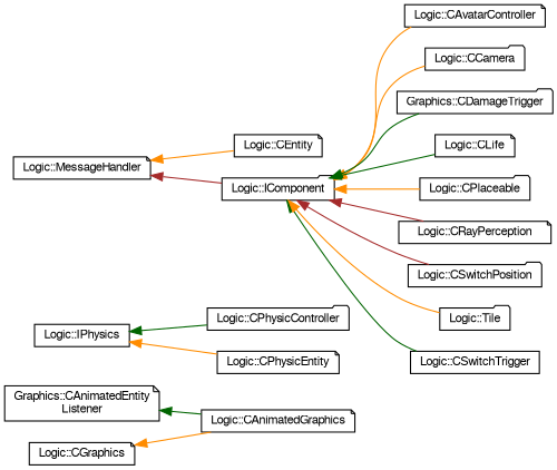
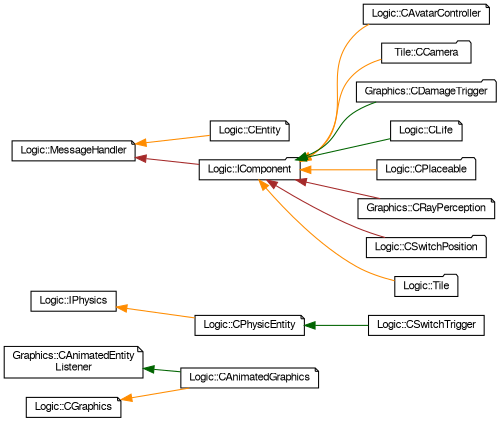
  digraph {
    rankdir=LR
    node [color=black fillcolor=white fontname=FreeSans fontsize=10 shape=note style=filled]
    edge [color=darkorange dir=back fontname=FreeSans fontsize=10 labelfontname=FreeSans labelfontsize=10 style=solid]
    n1 [height=0.2 label="Graphics::CAnimatedEntity\lListener" width=0.4]
    n2 [height=0.2 label="Logic::CAnimatedGraphics" width=0.4]
    n3 [height=0.2 label="Logic::MessageHandler" width=0.4]
    n4 [height=0.2 label="Logic::CEntity" width=0.4]
    n5 [height=0.2 label="Logic::IComponent" shape=folder width=0.4]
    n6 [height=0.2 label="Logic::CAvatarController" width=0.4]
-   n7 [height=0.2 label="Logic::CCamera" shape=folder width=0.4]
+   n7 [height=0.2 label="Tile::CCamera" shape=folder width=0.4]
    n8 [height=0.2 label="Graphics::CDamageTrigger" shape=folder width=0.4]
    n9 [height=0.2 label="Logic::CLife" width=0.4]
    n10 [height=0.2 label="Logic::CPlaceable" shape=folder width=0.4]
-   n11 [height=0.2 label="Logic::CRayPerception" width=0.4]
+   n11 [height=0.2 label="Graphics::CRayPerception" width=0.4]
    n12 [height=0.2 label="Logic::CSwitchPosition" shape=folder width=0.4]
    n13 [height=0.2 label="Logic::CSwitchTrigger" shape=box width=0.4]
    n14 [height=0.2 label="Logic::Tile" shape=folder width=0.4]
    n15 [height=0.2 label="Logic::CGraphics" width=0.4]
    n16 [height=0.2 label="Logic::IPhysics" shape=box width=0.4]
-   n17 [height=0.2 label="Logic::CPhysicController" shape=folder width=0.4]
    n18 [height=0.2 label="Logic::CPhysicEntity" width=0.4]
    n1 -> n2 [color=darkgreen]
    n3 -> n4
    n3 -> n5 [color=brown]
    n5 -> n6
    n5 -> n7
    n5 -> n8 [color=darkgreen]
    n5 -> n9 [color=darkgreen]
    n5 -> n10
    n5 -> n11 [color=brown]
    n5 -> n12 [color=brown]
-   n5 -> n13 [color=darkgreen]
+   n18 -> n13 [color=darkgreen]
    n5 -> n14
    n15 -> n2
-   n16 -> n17 [color=darkgreen]
    n16 -> n18
  }
